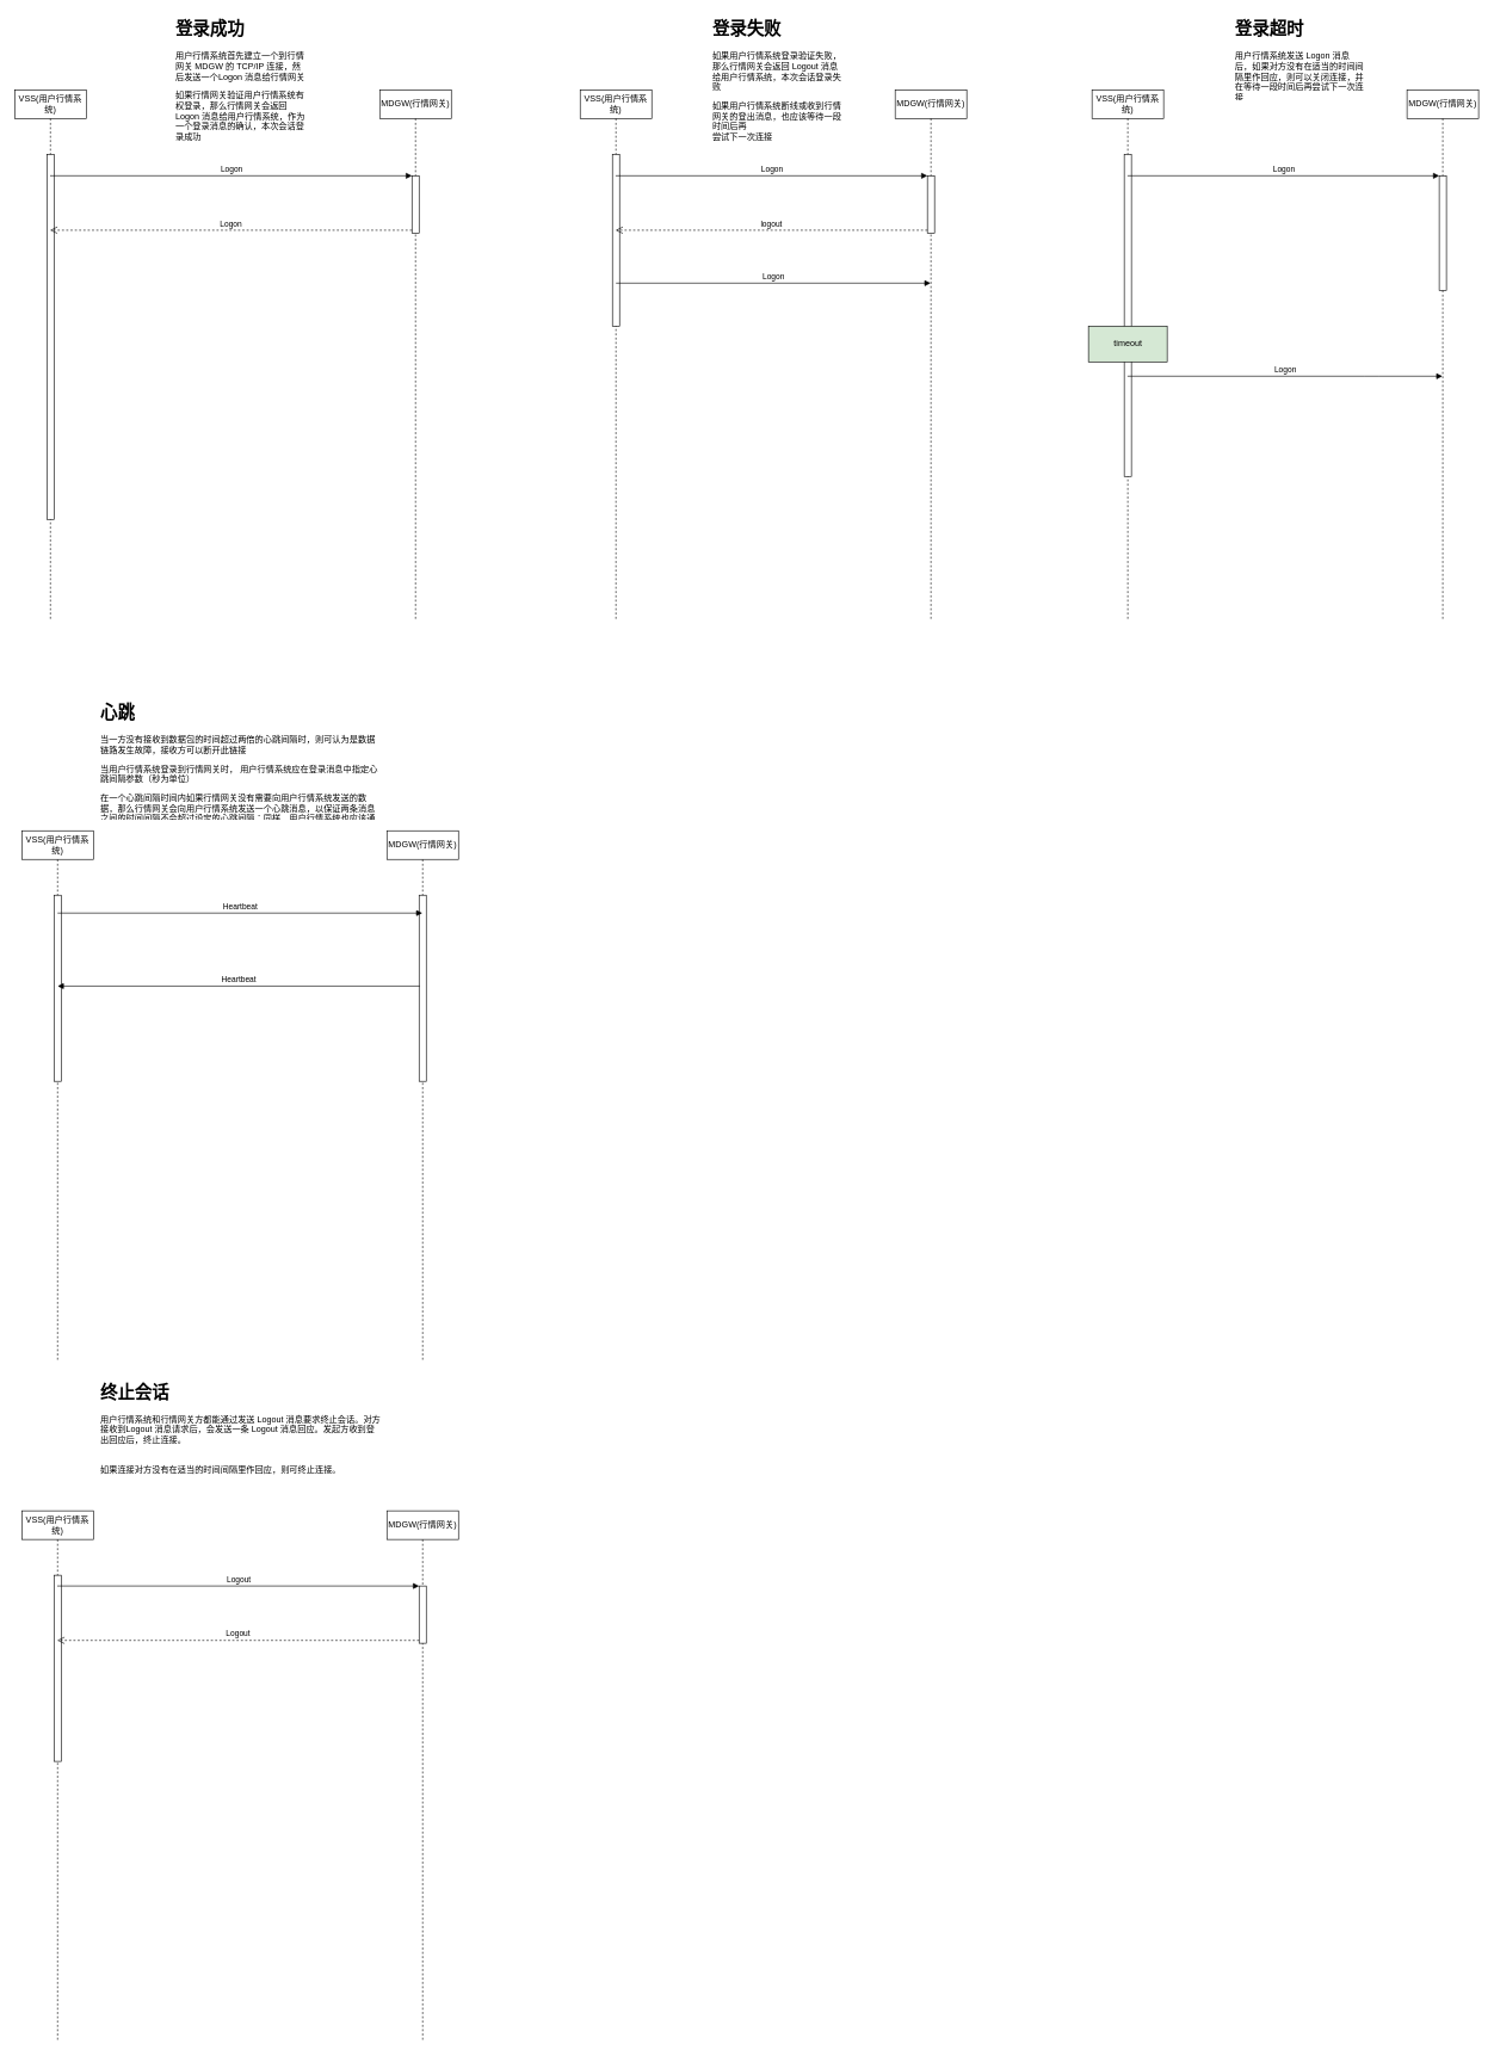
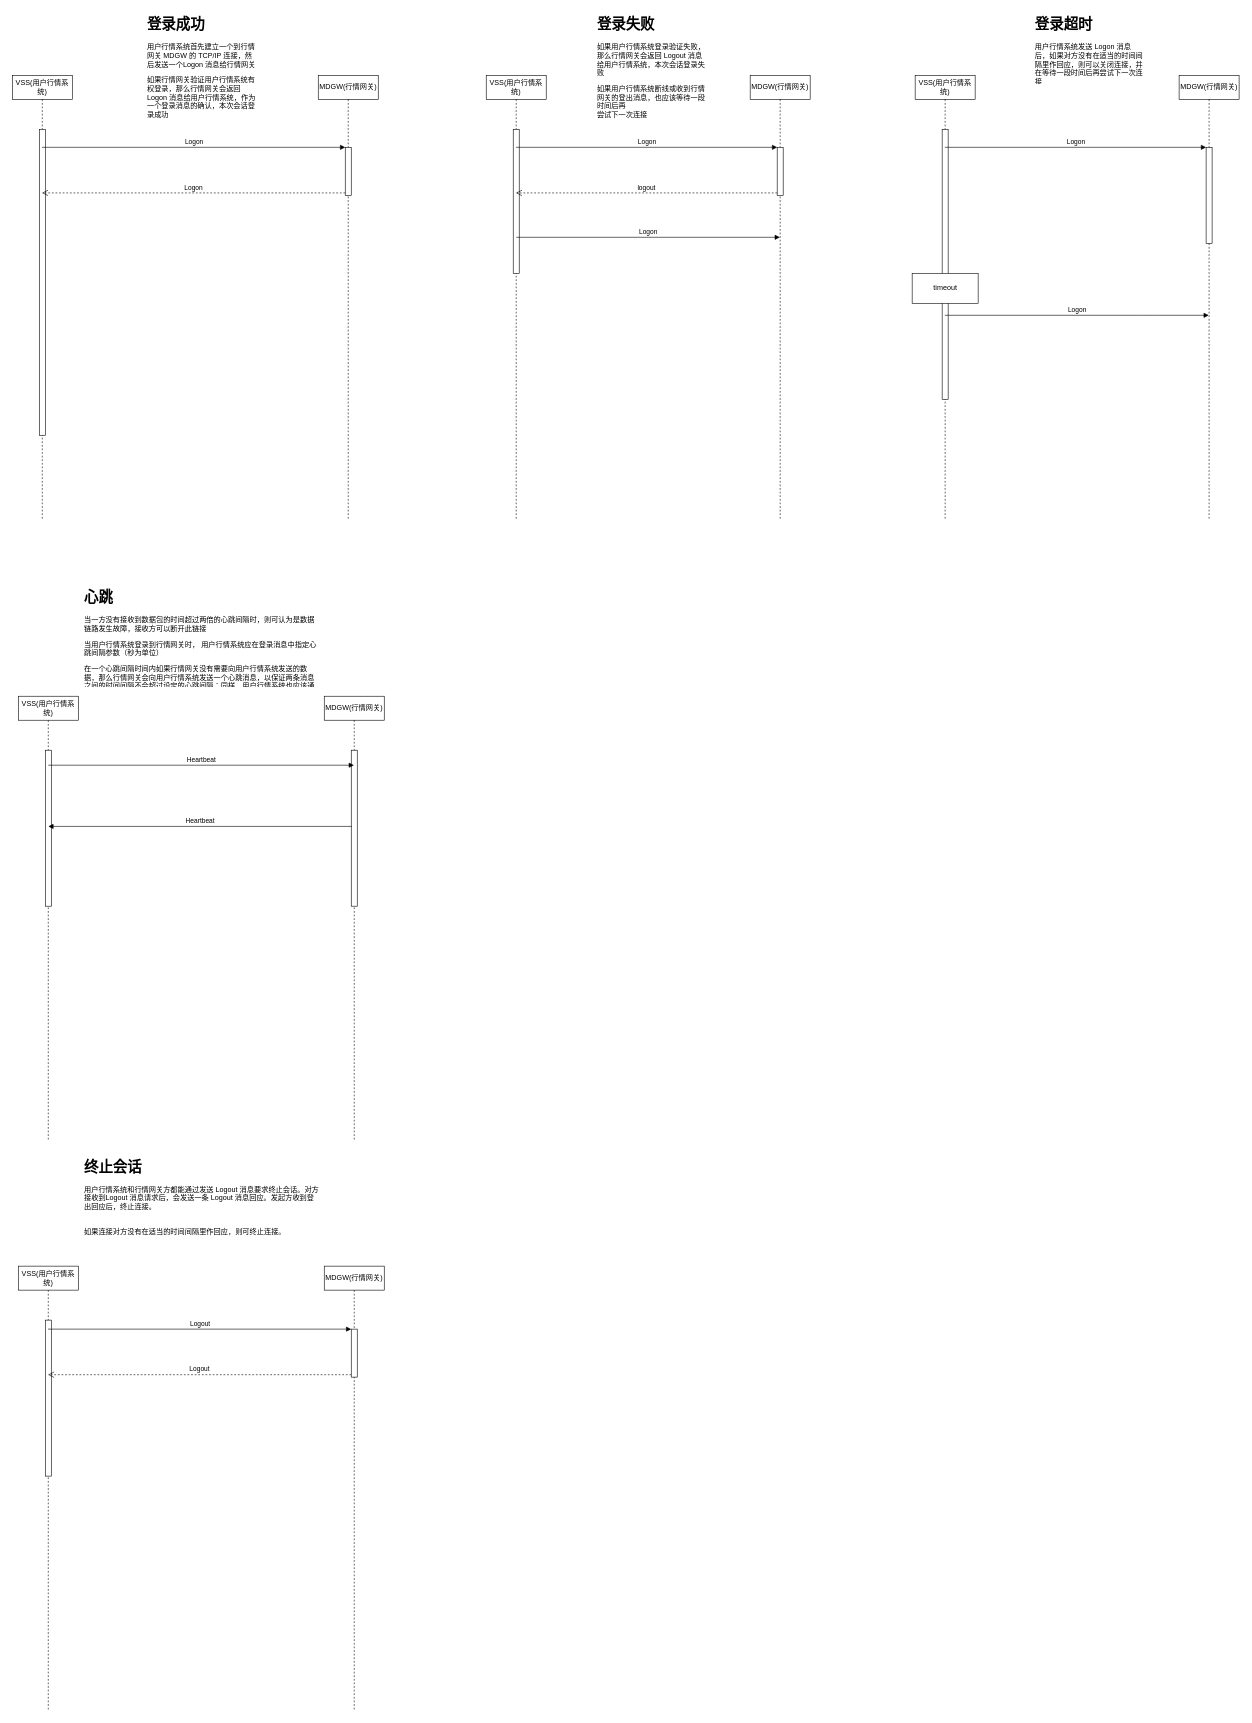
  <mxCell id="0" />
  <mxCell id="1" parent="0" />
  <mxCell id="2" value="MDGW(行情网关)" style="shape=umlLifeline;perimeter=lifelinePerimeter;whiteSpace=wrap;html=1;container=1;collapsible=0;recursiveResize=0;outlineConnect=0;" vertex="1" parent="1"><mxGeometry x="540" y="1160" width="100" height="740" as="geometry" /></mxCell>
  <mxCell id="3" value="" style="html=1;points=[];perimeter=orthogonalPerimeter;" vertex="1" parent="2"><mxGeometry x="45" y="90" width="10" height="260" as="geometry" /></mxCell>
  <mxCell id="4" value="VSS(用户行情系统)" style="shape=umlLifeline;perimeter=lifelinePerimeter;whiteSpace=wrap;html=1;container=1;collapsible=0;recursiveResize=0;outlineConnect=0;" vertex="1" parent="1"><mxGeometry x="20" y="125" width="100" height="740" as="geometry" /></mxCell>
  <mxCell id="5" value="" style="html=1;points=[];perimeter=orthogonalPerimeter;" vertex="1" parent="4"><mxGeometry x="45" y="90" width="10" height="510" as="geometry" /></mxCell>
  <mxCell id="6" value="MDGW(行情网关)" style="shape=umlLifeline;perimeter=lifelinePerimeter;whiteSpace=wrap;html=1;container=1;collapsible=0;recursiveResize=0;outlineConnect=0;" vertex="1" parent="1"><mxGeometry x="530" y="125" width="100" height="740" as="geometry" /></mxCell>
  <mxCell id="7" value="" style="html=1;points=[];perimeter=orthogonalPerimeter;" vertex="1" parent="6"><mxGeometry x="45" y="120" width="10" height="80" as="geometry" /></mxCell>
  <mxCell id="8" value="Logon" style="html=1;verticalAlign=bottom;endArrow=block;entryX=0;entryY=0;" edge="1" target="7" parent="1" source="4"><mxGeometry relative="1" as="geometry"><mxPoint x="505" y="245" as="sourcePoint" /></mxGeometry></mxCell>
  <mxCell id="9" value="Logon" style="html=1;verticalAlign=bottom;endArrow=open;dashed=1;endSize=8;exitX=0;exitY=0.95;" edge="1" source="7" parent="1" target="4"><mxGeometry relative="1" as="geometry"><mxPoint x="505" y="321" as="targetPoint" /></mxGeometry></mxCell>
  <mxCell id="10" value="VSS(用户行情系统)" style="shape=umlLifeline;perimeter=lifelinePerimeter;whiteSpace=wrap;html=1;container=1;collapsible=0;recursiveResize=0;outlineConnect=0;" vertex="1" parent="1"><mxGeometry x="810" y="125" width="100" height="740" as="geometry" /></mxCell>
  <mxCell id="11" value="" style="html=1;points=[];perimeter=orthogonalPerimeter;" vertex="1" parent="10"><mxGeometry x="45" y="90" width="10" height="240" as="geometry" /></mxCell>
  <mxCell id="12" value="MDGW(行情网关)" style="shape=umlLifeline;perimeter=lifelinePerimeter;whiteSpace=wrap;html=1;container=1;collapsible=0;recursiveResize=0;outlineConnect=0;" vertex="1" parent="1"><mxGeometry x="1250" y="125" width="100" height="740" as="geometry" /></mxCell>
  <mxCell id="13" value="" style="html=1;points=[];perimeter=orthogonalPerimeter;" vertex="1" parent="12"><mxGeometry x="45" y="120" width="10" height="80" as="geometry" /></mxCell>
  <mxCell id="14" value="Logon" style="html=1;verticalAlign=bottom;endArrow=block;entryX=0;entryY=0;" edge="1" target="13" parent="1" source="10"><mxGeometry relative="1" as="geometry"><mxPoint x="1225" y="245" as="sourcePoint" /></mxGeometry></mxCell>
  <mxCell id="15" value="logout" style="html=1;verticalAlign=bottom;endArrow=open;dashed=1;endSize=8;exitX=0;exitY=0.95;" edge="1" source="13" parent="1" target="10"><mxGeometry relative="1" as="geometry"><mxPoint x="1225" y="321" as="targetPoint" /></mxGeometry></mxCell>
  <mxCell id="16" value="Logon" style="html=1;verticalAlign=bottom;endArrow=block;" edge="1" parent="1" target="12"><mxGeometry width="80" relative="1" as="geometry"><mxPoint x="860" y="395" as="sourcePoint" /><mxPoint x="940" y="395" as="targetPoint" /></mxGeometry></mxCell>
  <mxCell id="17" value="VSS(用户行情系统)" style="shape=umlLifeline;perimeter=lifelinePerimeter;whiteSpace=wrap;html=1;container=1;collapsible=0;recursiveResize=0;outlineConnect=0;" vertex="1" parent="1"><mxGeometry x="1525" y="125" width="100" height="740" as="geometry" /></mxCell>
  <mxCell id="18" value="" style="html=1;points=[];perimeter=orthogonalPerimeter;" vertex="1" parent="17"><mxGeometry x="45" y="90" width="10" height="450" as="geometry" /></mxCell>
  <mxCell id="19" value="MDGW(行情网关)" style="shape=umlLifeline;perimeter=lifelinePerimeter;whiteSpace=wrap;html=1;container=1;collapsible=0;recursiveResize=0;outlineConnect=0;" vertex="1" parent="1"><mxGeometry x="1965" y="125" width="100" height="740" as="geometry" /></mxCell>
  <mxCell id="20" value="" style="html=1;points=[];perimeter=orthogonalPerimeter;" vertex="1" parent="19"><mxGeometry x="45" y="120" width="10" height="160" as="geometry" /></mxCell>
  <mxCell id="21" value="Logon" style="html=1;verticalAlign=bottom;endArrow=block;entryX=0;entryY=0;" edge="1" parent="1" source="17" target="20"><mxGeometry relative="1" as="geometry"><mxPoint x="1940" y="245" as="sourcePoint" /></mxGeometry></mxCell>
  <mxCell id="22" value="Logon" style="html=1;verticalAlign=bottom;endArrow=block;" edge="1" parent="1" target="19" source="17"><mxGeometry width="80" relative="1" as="geometry"><mxPoint x="1575" y="395" as="sourcePoint" /><mxPoint x="1655" y="395" as="targetPoint" /><Array as="points"><mxPoint x="1915" y="525" /></Array></mxGeometry></mxCell>
- <mxCell id="23" value="timeout" style="html=1;fillColor=#d5e8d4;" vertex="1" parent="1"><mxGeometry x="1520" y="455" width="110" height="50" as="geometry" /></mxCell>
+ <mxCell id="23" value="timeout" style="html=1;" vertex="1" parent="1"><mxGeometry x="1520" y="455" width="110" height="50" as="geometry" /></mxCell>
  <mxCell id="24" value="&lt;h1&gt;登录成功&lt;/h1&gt;&lt;p&gt;&lt;span&gt;用户行情系统首先建立一个到行情网关 MDGW 的 TCP/IP 连接，然后发送一个Logon 消息给行情网关&lt;/span&gt;&lt;br&gt;&lt;/p&gt;&lt;p&gt;如果行情网关验证用户行情系统有权登录，那么行情网关会返回 Logon 消息给用户行情系统，作为一个登录消息的确认，本次会话登录成功&lt;span&gt;&lt;br&gt;&lt;/span&gt;&lt;/p&gt;" style="text;html=1;strokeColor=none;fillColor=none;spacing=5;spacingTop=-20;whiteSpace=wrap;overflow=hidden;rounded=0;" vertex="1" parent="1"><mxGeometry x="240" y="20" width="190" height="200" as="geometry" /></mxCell>
  <mxCell id="25" value="&lt;h1&gt;登录失败&lt;/h1&gt;&lt;p&gt;如果用户行情系统登录验证失败，那么行情网关会返回 Logout 消息给用户行情系统，本次会话登录失败&lt;/p&gt;&lt;p&gt;如果用户行情系统断线或收到行情网关的登出消息，也应该等待一段时间后再&lt;br/&gt;尝试下一次连接&lt;br&gt;&lt;/p&gt;" style="text;html=1;strokeColor=none;fillColor=none;spacing=5;spacingTop=-20;whiteSpace=wrap;overflow=hidden;rounded=0;" vertex="1" parent="1"><mxGeometry x="990" y="20" width="190" height="190" as="geometry" /></mxCell>
  <mxCell id="26" value="&lt;h1&gt;登录超时&lt;/h1&gt;&lt;p&gt;用户行情系统发送 Logon 消息后，如果对方没有在适当的时间间隔里作回应，则可以关闭连接，并在等待一段时间后再尝试下一次连接&lt;/p&gt;" style="text;html=1;strokeColor=none;fillColor=none;spacing=5;spacingTop=-20;whiteSpace=wrap;overflow=hidden;rounded=0;" vertex="1" parent="1"><mxGeometry x="1720" y="20" width="190" height="120" as="geometry" /></mxCell>
  <mxCell id="27" value="VSS(用户行情系统)" style="shape=umlLifeline;perimeter=lifelinePerimeter;whiteSpace=wrap;html=1;container=1;collapsible=0;recursiveResize=0;outlineConnect=0;" vertex="1" parent="1"><mxGeometry x="30" y="1160" width="100" height="740" as="geometry" /></mxCell>
  <mxCell id="28" value="" style="html=1;points=[];perimeter=orthogonalPerimeter;" vertex="1" parent="27"><mxGeometry x="45" y="90" width="10" height="260" as="geometry" /></mxCell>
  <mxCell id="29" value="Heartbeat" style="html=1;verticalAlign=bottom;endArrow=block;" edge="1" parent="27" target="2"><mxGeometry width="80" relative="1" as="geometry"><mxPoint x="50" y="115" as="sourcePoint" /><mxPoint x="410" y="115" as="targetPoint" /></mxGeometry></mxCell>
  <mxCell id="30" value="&lt;h1&gt;心跳&lt;/h1&gt;&lt;p&gt;当一方没有接收到数据包的时间超过两倍的心跳间隔时，则可认为是数据链路发生故障，接收方可以断开此链接&lt;span&gt;&lt;br&gt;&lt;/span&gt;&lt;/p&gt;&lt;p&gt;&lt;span&gt;当用户行情系统登录到行情网关时， 用户行情系统应在登录消息中指定心跳间隔&lt;/span&gt;&lt;span&gt;参数（秒为单位）&lt;/span&gt;&lt;/p&gt;&lt;p&gt;在一个心跳间隔时间内如果行情网关没有需要向用户行情系统发送的数据，那么行情网关会向用户行情系统发送一个心跳消息，以保证两条消息之间的时间间隔不会超过设定的心跳间隔；同样，用户行情系统也应该通过必要时发送心跳消息的方式来保证行情网关收到的连续两条消息之间的时间间隔不超过心跳间隔时间&lt;br&gt;&lt;/p&gt;" style="text;html=1;strokeColor=none;fillColor=none;spacing=5;spacingTop=-20;whiteSpace=wrap;overflow=hidden;rounded=0;" vertex="1" parent="1"><mxGeometry x="135" y="975" width="400" height="170" as="geometry" /></mxCell>
  <mxCell id="31" value="Heartbeat" style="html=1;verticalAlign=bottom;endArrow=block;" edge="1" parent="1"><mxGeometry width="80" relative="1" as="geometry"><mxPoint x="586" y="1377" as="sourcePoint" /><mxPoint x="80" y="1377" as="targetPoint" /></mxGeometry></mxCell>
  <mxCell id="32" value="MDGW(行情网关)" style="shape=umlLifeline;perimeter=lifelinePerimeter;whiteSpace=wrap;html=1;container=1;collapsible=0;recursiveResize=0;outlineConnect=0;" vertex="1" parent="1"><mxGeometry x="540" y="2110" width="100" height="740" as="geometry" /></mxCell>
  <mxCell id="33" value="" style="html=1;points=[];perimeter=orthogonalPerimeter;" vertex="1" parent="32"><mxGeometry x="45" y="105" width="10" height="80" as="geometry" /></mxCell>
  <mxCell id="34" value="VSS(用户行情系统)" style="shape=umlLifeline;perimeter=lifelinePerimeter;whiteSpace=wrap;html=1;container=1;collapsible=0;recursiveResize=0;outlineConnect=0;" vertex="1" parent="1"><mxGeometry x="30" y="2110" width="100" height="740" as="geometry" /></mxCell>
  <mxCell id="35" value="" style="html=1;points=[];perimeter=orthogonalPerimeter;" vertex="1" parent="34"><mxGeometry x="45" y="90" width="10" height="260" as="geometry" /></mxCell>
  <mxCell id="36" value="&lt;h1&gt;终止会话&lt;/h1&gt;&lt;p&gt;用户行情系统和行情网关方都能通过发送 Logout 消息要求终止会话。对方接收到Logout 消息请求后，会发送一条 Logout 消息回应。发起方收到登出回应后，终止连接。&lt;/p&gt;&lt;p&gt;&lt;br&gt;如果连接对方没有在适当的时间间隔里作回应，则可终止连接。&lt;br&gt;&lt;/p&gt;" style="text;html=1;strokeColor=none;fillColor=none;spacing=5;spacingTop=-20;whiteSpace=wrap;overflow=hidden;rounded=0;" vertex="1" parent="1"><mxGeometry x="135" y="1925" width="400" height="170" as="geometry" /></mxCell>
  <mxCell id="37" value="Logout" style="html=1;verticalAlign=bottom;endArrow=block;entryX=0;entryY=0;" edge="1" target="33" parent="1" source="34"><mxGeometry relative="1" as="geometry"><mxPoint x="515" y="2215" as="sourcePoint" /></mxGeometry></mxCell>
  <mxCell id="38" value="Logout" style="html=1;verticalAlign=bottom;endArrow=open;dashed=1;endSize=8;exitX=0;exitY=0.95;" edge="1" source="33" parent="1" target="34"><mxGeometry relative="1" as="geometry"><mxPoint x="515" y="2291" as="targetPoint" /></mxGeometry></mxCell>
